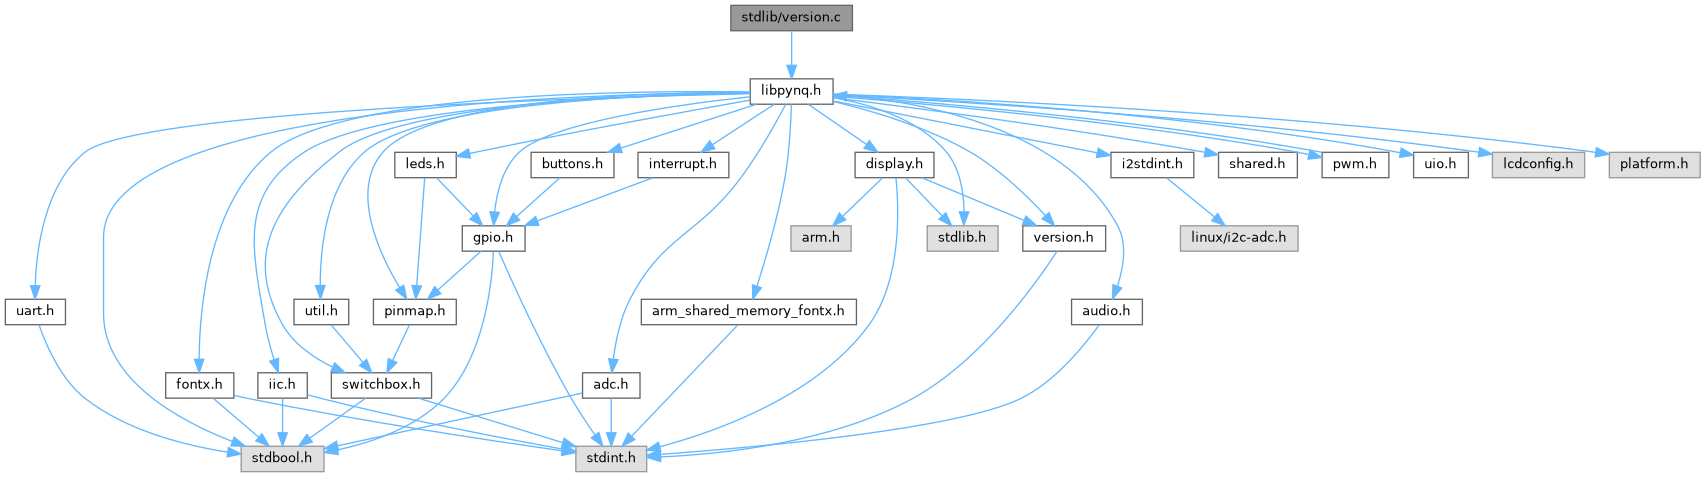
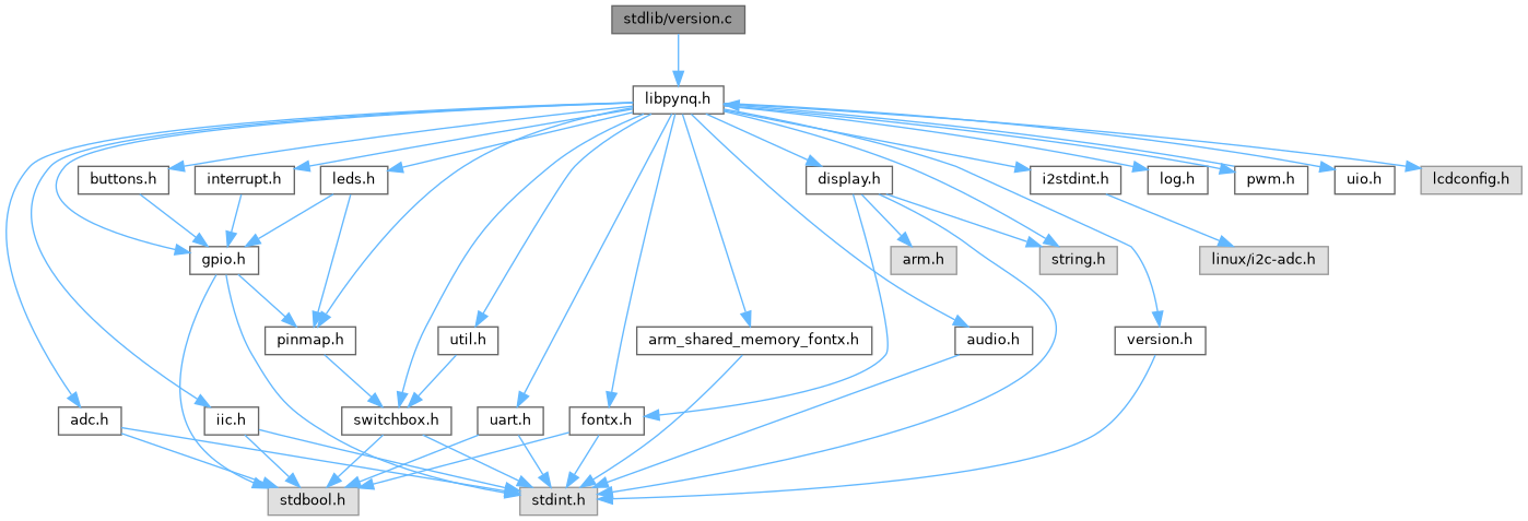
  digraph {
    node [color=grey40 fillcolor=white fontname=Helvetica fontsize=10 shape=box style=filled]
    edge [color=steelblue1 fontname=Helvetica fontsize=10 labelfontname=Helvetica labelfontsize=10 style=solid]
    n1 [color=gray40 fillcolor=grey60 fontcolor=black height=0.2 label="stdlib/version.c" width=0.4]
    n2 [height=0.2 label="libpynq.h" width=0.4]
    n3 [color=grey60 fillcolor="#E0E0E0" height=0.2 label="stdbool.h" width=0.4]
    n4 [height=0.2 label="adc.h" width=0.4]
    n5 [height=0.2 label="arm_shared_memory_fontx.h" width=0.4]
    n6 [height=0.2 label="audio.h" width=0.4]
    n7 [height=0.2 label="buttons.h" width=0.4]
    n8 [height=0.2 label="gpio.h" width=0.4]
    n9 [height=0.2 label="pinmap.h" width=0.4]
    n10 [height=0.2 label="display.h" width=0.4]
    n11 [height=0.2 label="fontx.h" width=0.4]
    n12 [height=0.2 label="i2stdint.h" width=0.4]
    n13 [height=0.2 label="iic.h" width=0.4]
    n14 [height=0.2 label="interrupt.h" width=0.4]
    n15 [height=0.2 label="leds.h" width=0.4]
-   n16 [height=0.2 label="shared.h" width=0.4]
+   n16 [height=0.2 label="log.h" width=0.4]
    n17 [height=0.2 label="pwm.h" width=0.4]
    n18 [height=0.2 label="switchbox.h" width=0.4]
    n19 [height=0.2 label="uart.h" width=0.4]
    n20 [height=0.2 label="uio.h" width=0.4]
    n21 [height=0.2 label="util.h" width=0.4]
    n22 [height=0.2 label="version.h" width=0.4]
    n23 [color=grey60 fillcolor="#E0E0E0" height=0.2 label="lcdconfig.h" width=0.4]
-   n24 [color=grey60 fillcolor="#E0E0E0" height=0.2 label="platform.h" width=0.4]
-   n25 [color=grey60 fillcolor="#E0E0E0" height=0.2 label="stdlib.h" width=0.4]
+   n25 [color=grey60 fillcolor="#E0E0E0" height=0.2 label="string.h" width=0.4]
    n26 [color=grey60 fillcolor="#E0E0E0" height=0.2 label="stdint.h" width=0.4]
    n27 [color=grey60 fillcolor="#E0E0E0" height=0.2 label="arm.h" width=0.4]
    n28 [color=grey60 fillcolor="#E0E0E0" height=0.2 label="linux/i2c-adc.h" width=0.4]
    n1 -> n2
-   n2 -> n3
    n2 -> n4
    n2 -> n5
    n2 -> n6
    n2 -> n7
    n2 -> n8
    n2 -> n9
    n2 -> n10
    n2 -> n11
    n2 -> n12
    n2 -> n13
    n2 -> n14
    n2 -> n15
    n2 -> n16
    n2 -> n17
    n2 -> n18
    n2 -> n19
    n2 -> n20
    n2 -> n21
    n2 -> n22
    n2 -> n23
-   n2 -> n24
    n2 -> n25
    n4 -> n3
    n4 -> n26
    n5 -> n26
    n6 -> n26
    n7 -> n8
    n8 -> n3
    n8 -> n9
    n8 -> n26
    n9 -> n18
-   n10 -> n22
+   n10 -> n11
    n10 -> n25
    n10 -> n26
    n10 -> n27
    n11 -> n3
    n11 -> n26
    n12 -> n28
    n13 -> n3
    n13 -> n26
    n14 -> n8
    n15 -> n8
    n15 -> n9
    n17 -> n2
    n18 -> n3
    n18 -> n26
    n19 -> n3
+   n19 -> n26
    n21 -> n18
    n22 -> n26
  }
